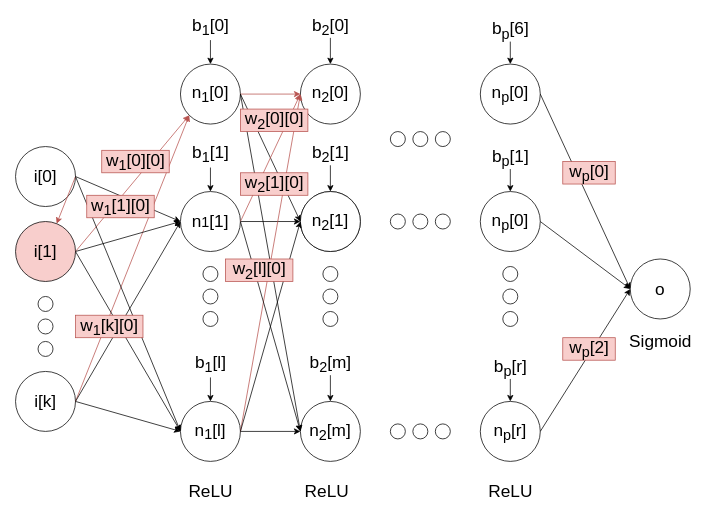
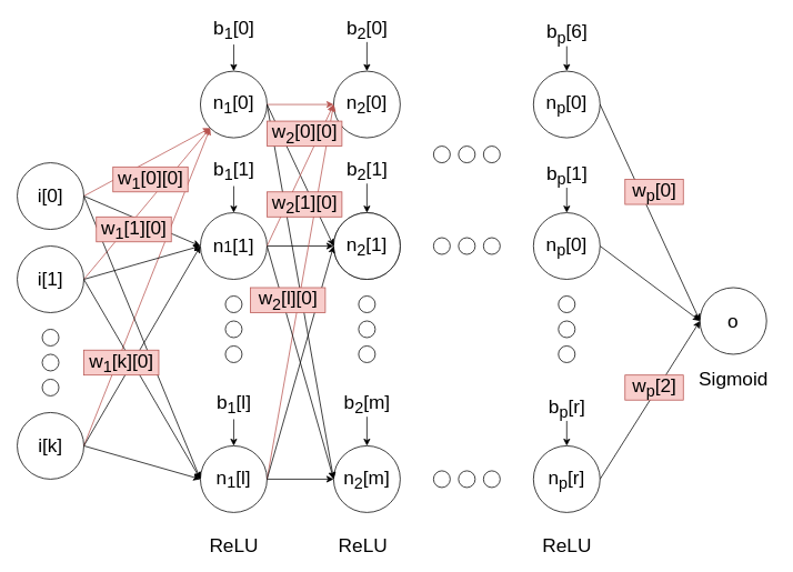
  <mxCell id="0" />
  <mxCell id="1" parent="0" />
  <mxCell id="2" value="&lt;span style=&quot;font-size: 23px&quot;&gt;i[0]&lt;/span&gt;" style="ellipse;whiteSpace=wrap;html=1;aspect=fixed;" vertex="1" parent="1"><mxGeometry x="20" y="195" width="80" height="80" as="geometry" /></mxCell>
- <mxCell id="3" value="&lt;span style=&quot;font-size: 23px&quot;&gt;i[1]&lt;/span&gt;" style="ellipse;whiteSpace=wrap;html=1;aspect=fixed;fillColor=#f8cecc;" vertex="1" parent="1"><mxGeometry x="20" y="295" width="80" height="80" as="geometry" /></mxCell>
+ <mxCell id="3" value="&lt;span style=&quot;font-size: 23px&quot;&gt;i[1]&lt;/span&gt;" style="ellipse;whiteSpace=wrap;html=1;aspect=fixed;" vertex="1" parent="1"><mxGeometry x="20" y="295" width="80" height="80" as="geometry" /></mxCell>
  <mxCell id="4" value="&lt;span style=&quot;font-size: 23px&quot;&gt;i[k]&lt;/span&gt;" style="ellipse;whiteSpace=wrap;html=1;aspect=fixed;" vertex="1" parent="1"><mxGeometry x="20" y="495" width="80" height="80" as="geometry" /></mxCell>
  <mxCell id="5" value="&lt;font style=&quot;font-size: 23px&quot;&gt;n&lt;sub&gt;1&lt;/sub&gt;[0]&lt;/font&gt;" style="ellipse;whiteSpace=wrap;html=1;aspect=fixed;" vertex="1" parent="1"><mxGeometry x="240" y="85" width="80" height="80" as="geometry" /></mxCell>
  <mxCell id="6" value="" style="edgeStyle=orthogonalEdgeStyle;rounded=0;orthogonalLoop=1;jettySize=auto;html=1;" edge="1" parent="1" source="7" target="8"><mxGeometry relative="1" as="geometry" /></mxCell>
  <mxCell id="7" value="&lt;font style=&quot;font-size: 23px&quot;&gt;n&lt;/font&gt;&lt;font&gt;&lt;span style=&quot;font-size: 19.167px&quot;&gt;1&lt;/span&gt;&lt;span style=&quot;font-size: 23px&quot;&gt;[1]&lt;/span&gt;&lt;/font&gt;" style="ellipse;whiteSpace=wrap;html=1;aspect=fixed;" vertex="1" parent="1"><mxGeometry x="240" y="255" width="80" height="80" as="geometry" /></mxCell>
  <mxCell id="8" value="" style="ellipse;whiteSpace=wrap;html=1;aspect=fixed;" vertex="1" parent="1"><mxGeometry x="400" y="255" width="80" height="80" as="geometry" /></mxCell>
  <mxCell id="9" value="&lt;font style=&quot;font-size: 23px&quot;&gt;n&lt;/font&gt;&lt;font&gt;&lt;sub style=&quot;font-size: 19.167px&quot;&gt;1&lt;/sub&gt;&lt;font style=&quot;font-size: 23px&quot;&gt;[l]&lt;/font&gt;&lt;/font&gt;" style="ellipse;whiteSpace=wrap;html=1;aspect=fixed;" vertex="1" parent="1"><mxGeometry x="240" y="535" width="80" height="80" as="geometry" /></mxCell>
  <mxCell id="10" value="&lt;font style=&quot;font-size: 23px&quot;&gt;o&lt;/font&gt;" style="ellipse;whiteSpace=wrap;html=1;aspect=fixed;" vertex="1" parent="1"><mxGeometry x="840" y="345" width="80" height="80" as="geometry" /></mxCell>
- <mxCell id="11" value="" style="endArrow=classic;html=1;exitX=1;exitY=0.5;exitDx=0;exitDy=0;fillColor=#f8cecc;strokeColor=#b85450;" edge="1" parent="1" source="2" target="3"><mxGeometry width="50" height="50" relative="1" as="geometry"><mxPoint x="330" y="455" as="sourcePoint" /><mxPoint x="380" y="405" as="targetPoint" /></mxGeometry></mxCell>
+ <mxCell id="11" value="" style="endArrow=classic;html=1;exitX=1;exitY=0.5;exitDx=0;exitDy=0;entryX=0;entryY=1;entryDx=0;entryDy=0;fillColor=#f8cecc;strokeColor=#b85450;" edge="1" parent="1" source="2" target="5"><mxGeometry width="50" height="50" relative="1" as="geometry"><mxPoint x="330" y="455" as="sourcePoint" /><mxPoint x="380" y="405" as="targetPoint" /></mxGeometry></mxCell>
  <mxCell id="12" value="" style="endArrow=classic;html=1;exitX=1;exitY=0.5;exitDx=0;exitDy=0;entryX=0;entryY=1;entryDx=0;entryDy=0;fillColor=#f8cecc;strokeColor=#b85450;" edge="1" parent="1" source="3" target="5"><mxGeometry width="50" height="50" relative="1" as="geometry"><mxPoint x="330" y="455" as="sourcePoint" /><mxPoint x="380" y="405" as="targetPoint" /></mxGeometry></mxCell>
  <mxCell id="13" value="" style="endArrow=classic;html=1;entryX=0;entryY=1;entryDx=0;entryDy=0;exitX=1;exitY=0.5;exitDx=0;exitDy=0;fillColor=#f8cecc;strokeColor=#b85450;" edge="1" parent="1" source="4" target="5"><mxGeometry width="50" height="50" relative="1" as="geometry"><mxPoint x="330" y="455" as="sourcePoint" /><mxPoint x="380" y="405" as="targetPoint" /></mxGeometry></mxCell>
  <mxCell id="14" value="" style="ellipse;whiteSpace=wrap;html=1;aspect=fixed;" vertex="1" parent="1"><mxGeometry x="50" y="395" width="20" height="20" as="geometry" /></mxCell>
  <mxCell id="15" value="" style="ellipse;whiteSpace=wrap;html=1;aspect=fixed;" vertex="1" parent="1"><mxGeometry x="50" y="425" width="20" height="20" as="geometry" /></mxCell>
  <mxCell id="16" value="" style="ellipse;whiteSpace=wrap;html=1;aspect=fixed;" vertex="1" parent="1"><mxGeometry x="50" y="455" width="20" height="20" as="geometry" /></mxCell>
  <mxCell id="17" value="" style="ellipse;whiteSpace=wrap;html=1;aspect=fixed;" vertex="1" parent="1"><mxGeometry x="270" y="355" width="20" height="20" as="geometry" /></mxCell>
  <mxCell id="18" value="" style="ellipse;whiteSpace=wrap;html=1;aspect=fixed;" vertex="1" parent="1"><mxGeometry x="270" y="385" width="20" height="20" as="geometry" /></mxCell>
  <mxCell id="19" value="" style="ellipse;whiteSpace=wrap;html=1;aspect=fixed;" vertex="1" parent="1"><mxGeometry x="270" y="415" width="20" height="20" as="geometry" /></mxCell>
  <mxCell id="20" value="" style="endArrow=classic;html=1;entryX=0;entryY=0.5;entryDx=0;entryDy=0;exitX=1;exitY=0.5;exitDx=0;exitDy=0;" edge="1" parent="1" source="2" target="7"><mxGeometry width="50" height="50" relative="1" as="geometry"><mxPoint x="330" y="455" as="sourcePoint" /><mxPoint x="380" y="405" as="targetPoint" /></mxGeometry></mxCell>
  <mxCell id="21" value="" style="endArrow=classic;html=1;exitX=1;exitY=0.5;exitDx=0;exitDy=0;entryX=0;entryY=0.5;entryDx=0;entryDy=0;" edge="1" parent="1" source="3" target="7"><mxGeometry width="50" height="50" relative="1" as="geometry"><mxPoint x="330" y="455" as="sourcePoint" /><mxPoint x="380" y="405" as="targetPoint" /></mxGeometry></mxCell>
  <mxCell id="22" value="" style="endArrow=classic;html=1;exitX=1;exitY=0.5;exitDx=0;exitDy=0;entryX=0;entryY=0.5;entryDx=0;entryDy=0;" edge="1" parent="1" source="3" target="9"><mxGeometry width="50" height="50" relative="1" as="geometry"><mxPoint x="330" y="455" as="sourcePoint" /><mxPoint x="380" y="405" as="targetPoint" /></mxGeometry></mxCell>
  <mxCell id="23" value="" style="endArrow=classic;html=1;exitX=1;exitY=0.5;exitDx=0;exitDy=0;entryX=0;entryY=0.5;entryDx=0;entryDy=0;" edge="1" parent="1" source="2" target="9"><mxGeometry width="50" height="50" relative="1" as="geometry"><mxPoint x="330" y="455" as="sourcePoint" /><mxPoint x="380" y="405" as="targetPoint" /></mxGeometry></mxCell>
  <mxCell id="24" value="" style="endArrow=classic;html=1;exitX=1;exitY=0.5;exitDx=0;exitDy=0;entryX=0;entryY=0.5;entryDx=0;entryDy=0;" edge="1" parent="1" source="4" target="9"><mxGeometry width="50" height="50" relative="1" as="geometry"><mxPoint x="330" y="455" as="sourcePoint" /><mxPoint x="380" y="405" as="targetPoint" /></mxGeometry></mxCell>
  <mxCell id="25" value="&lt;font style=&quot;font-size: 23px&quot;&gt;n&lt;sub&gt;2&lt;/sub&gt;[0]&lt;/font&gt;" style="ellipse;whiteSpace=wrap;html=1;aspect=fixed;" vertex="1" parent="1"><mxGeometry x="400" y="85" width="80" height="80" as="geometry" /></mxCell>
  <mxCell id="26" value="&lt;span style=&quot;font-size: 23px&quot;&gt;n&lt;sub&gt;2&lt;/sub&gt;[1]&lt;/span&gt;" style="ellipse;whiteSpace=wrap;html=1;aspect=fixed;" vertex="1" parent="1"><mxGeometry x="400" y="255" width="80" height="80" as="geometry" /></mxCell>
  <mxCell id="27" value="&lt;span style=&quot;font-size: 23px&quot;&gt;n&lt;sub&gt;2&lt;/sub&gt;&lt;/span&gt;&lt;span style=&quot;font-size: 23px&quot;&gt;[m]&lt;/span&gt;" style="ellipse;whiteSpace=wrap;html=1;aspect=fixed;" vertex="1" parent="1"><mxGeometry x="400" y="535" width="80" height="80" as="geometry" /></mxCell>
  <mxCell id="28" value="" style="ellipse;whiteSpace=wrap;html=1;aspect=fixed;" vertex="1" parent="1"><mxGeometry x="430" y="355" width="20" height="20" as="geometry" /></mxCell>
  <mxCell id="29" value="" style="ellipse;whiteSpace=wrap;html=1;aspect=fixed;" vertex="1" parent="1"><mxGeometry x="430" y="385" width="20" height="20" as="geometry" /></mxCell>
  <mxCell id="30" value="" style="ellipse;whiteSpace=wrap;html=1;aspect=fixed;" vertex="1" parent="1"><mxGeometry x="430" y="415" width="20" height="20" as="geometry" /></mxCell>
  <mxCell id="31" value="&lt;span style=&quot;font-size: 23px&quot;&gt;n&lt;sub&gt;p&lt;/sub&gt;[0]&lt;/span&gt;" style="ellipse;whiteSpace=wrap;html=1;aspect=fixed;" vertex="1" parent="1"><mxGeometry x="640" y="85" width="80" height="80" as="geometry" /></mxCell>
  <mxCell id="32" value="&lt;span style=&quot;font-size: 23px&quot;&gt;n&lt;sub&gt;p&lt;/sub&gt;[0]&lt;/span&gt;" style="ellipse;whiteSpace=wrap;html=1;aspect=fixed;" vertex="1" parent="1"><mxGeometry x="640" y="255" width="80" height="80" as="geometry" /></mxCell>
  <mxCell id="33" value="&lt;span style=&quot;font-size: 23px&quot;&gt;n&lt;sub&gt;p&lt;/sub&gt;[r]&lt;/span&gt;" style="ellipse;whiteSpace=wrap;html=1;aspect=fixed;" vertex="1" parent="1"><mxGeometry x="640" y="535" width="80" height="80" as="geometry" /></mxCell>
  <mxCell id="34" value="" style="ellipse;whiteSpace=wrap;html=1;aspect=fixed;" vertex="1" parent="1"><mxGeometry x="670" y="355" width="20" height="20" as="geometry" /></mxCell>
  <mxCell id="35" value="" style="ellipse;whiteSpace=wrap;html=1;aspect=fixed;" vertex="1" parent="1"><mxGeometry x="670" y="385" width="20" height="20" as="geometry" /></mxCell>
  <mxCell id="36" value="" style="ellipse;whiteSpace=wrap;html=1;aspect=fixed;" vertex="1" parent="1"><mxGeometry x="670" y="415" width="20" height="20" as="geometry" /></mxCell>
  <mxCell id="37" value="" style="ellipse;whiteSpace=wrap;html=1;aspect=fixed;" vertex="1" parent="1"><mxGeometry x="550" y="285" width="20" height="20" as="geometry" /></mxCell>
  <mxCell id="38" value="" style="ellipse;whiteSpace=wrap;html=1;aspect=fixed;" vertex="1" parent="1"><mxGeometry x="520" y="285" width="20" height="20" as="geometry" /></mxCell>
  <mxCell id="39" value="" style="ellipse;whiteSpace=wrap;html=1;aspect=fixed;" vertex="1" parent="1"><mxGeometry x="580" y="285" width="20" height="20" as="geometry" /></mxCell>
  <mxCell id="40" value="" style="ellipse;whiteSpace=wrap;html=1;aspect=fixed;" vertex="1" parent="1"><mxGeometry x="550" y="175" width="20" height="20" as="geometry" /></mxCell>
  <mxCell id="41" value="" style="ellipse;whiteSpace=wrap;html=1;aspect=fixed;" vertex="1" parent="1"><mxGeometry x="520" y="175" width="20" height="20" as="geometry" /></mxCell>
  <mxCell id="42" value="" style="ellipse;whiteSpace=wrap;html=1;aspect=fixed;" vertex="1" parent="1"><mxGeometry x="580" y="175" width="20" height="20" as="geometry" /></mxCell>
  <mxCell id="43" value="" style="ellipse;whiteSpace=wrap;html=1;aspect=fixed;" vertex="1" parent="1"><mxGeometry x="550" y="565" width="20" height="20" as="geometry" /></mxCell>
  <mxCell id="44" value="" style="ellipse;whiteSpace=wrap;html=1;aspect=fixed;" vertex="1" parent="1"><mxGeometry x="520" y="565" width="20" height="20" as="geometry" /></mxCell>
  <mxCell id="45" value="" style="ellipse;whiteSpace=wrap;html=1;aspect=fixed;" vertex="1" parent="1"><mxGeometry x="580" y="565" width="20" height="20" as="geometry" /></mxCell>
  <mxCell id="46" value="" style="endArrow=classic;html=1;exitX=1;exitY=0.5;exitDx=0;exitDy=0;entryX=0;entryY=0.5;entryDx=0;entryDy=0;fillColor=#f8cecc;strokeColor=#b85450;" edge="1" parent="1" source="5" target="25"><mxGeometry width="50" height="50" relative="1" as="geometry"><mxPoint x="390" y="325" as="sourcePoint" /><mxPoint x="440" y="275" as="targetPoint" /></mxGeometry></mxCell>
  <mxCell id="47" value="" style="endArrow=classic;html=1;exitX=1;exitY=0.5;exitDx=0;exitDy=0;entryX=0;entryY=0.5;entryDx=0;entryDy=0;" edge="1" parent="1" source="5" target="26"><mxGeometry width="50" height="50" relative="1" as="geometry"><mxPoint x="390" y="325" as="sourcePoint" /><mxPoint x="440" y="275" as="targetPoint" /></mxGeometry></mxCell>
  <mxCell id="48" value="" style="endArrow=classic;html=1;exitX=1;exitY=0.5;exitDx=0;exitDy=0;entryX=0;entryY=0.5;entryDx=0;entryDy=0;fillColor=#f8cecc;strokeColor=#b85450;" edge="1" parent="1" source="7" target="25"><mxGeometry width="50" height="50" relative="1" as="geometry"><mxPoint x="330" y="195" as="sourcePoint" /><mxPoint x="410" y="305" as="targetPoint" /></mxGeometry></mxCell>
  <mxCell id="49" value="" style="endArrow=classic;html=1;exitX=1;exitY=0.5;exitDx=0;exitDy=0;entryX=0;entryY=0.5;entryDx=0;entryDy=0;" edge="1" parent="1" source="5" target="27"><mxGeometry width="50" height="50" relative="1" as="geometry"><mxPoint x="390" y="325" as="sourcePoint" /><mxPoint x="440" y="275" as="targetPoint" /></mxGeometry></mxCell>
  <mxCell id="50" value="" style="endArrow=classic;html=1;exitX=1;exitY=0.5;exitDx=0;exitDy=0;entryX=0;entryY=0.5;entryDx=0;entryDy=0;fillColor=#f8cecc;strokeColor=#b85450;" edge="1" parent="1" source="9" target="25"><mxGeometry width="50" height="50" relative="1" as="geometry"><mxPoint x="390" y="325" as="sourcePoint" /><mxPoint x="440" y="275" as="targetPoint" /></mxGeometry></mxCell>
  <mxCell id="51" value="" style="endArrow=classic;html=1;exitX=1;exitY=0.5;exitDx=0;exitDy=0;entryX=0;entryY=0.5;entryDx=0;entryDy=0;" edge="1" parent="1" source="7" target="27"><mxGeometry width="50" height="50" relative="1" as="geometry"><mxPoint x="390" y="325" as="sourcePoint" /><mxPoint x="440" y="275" as="targetPoint" /></mxGeometry></mxCell>
  <mxCell id="52" value="" style="endArrow=classic;html=1;exitX=1;exitY=0.5;exitDx=0;exitDy=0;entryX=0;entryY=0.5;entryDx=0;entryDy=0;" edge="1" parent="1" source="9" target="27"><mxGeometry width="50" height="50" relative="1" as="geometry"><mxPoint x="390" y="325" as="sourcePoint" /><mxPoint x="440" y="275" as="targetPoint" /></mxGeometry></mxCell>
  <mxCell id="53" value="" style="endArrow=classic;html=1;entryX=0;entryY=0.5;entryDx=0;entryDy=0;exitX=1;exitY=0.5;exitDx=0;exitDy=0;" edge="1" parent="1" source="4" target="7"><mxGeometry width="50" height="50" relative="1" as="geometry"><mxPoint x="390" y="325" as="sourcePoint" /><mxPoint x="440" y="275" as="targetPoint" /></mxGeometry></mxCell>
  <mxCell id="54" value="" style="endArrow=classic;html=1;exitX=1;exitY=0.5;exitDx=0;exitDy=0;entryX=0;entryY=0.5;entryDx=0;entryDy=0;" edge="1" parent="1" source="9" target="26"><mxGeometry width="50" height="50" relative="1" as="geometry"><mxPoint x="390" y="325" as="sourcePoint" /><mxPoint x="440" y="275" as="targetPoint" /></mxGeometry></mxCell>
  <mxCell id="55" value="" style="endArrow=classic;html=1;entryX=0;entryY=0.5;entryDx=0;entryDy=0;exitX=1;exitY=0.5;exitDx=0;exitDy=0;" edge="1" parent="1" source="31" target="10"><mxGeometry width="50" height="50" relative="1" as="geometry"><mxPoint x="390" y="325" as="sourcePoint" /><mxPoint x="440" y="275" as="targetPoint" /></mxGeometry></mxCell>
  <mxCell id="56" value="" style="endArrow=classic;html=1;entryX=0;entryY=0.5;entryDx=0;entryDy=0;exitX=1;exitY=0.5;exitDx=0;exitDy=0;" edge="1" parent="1" source="32" target="10"><mxGeometry width="50" height="50" relative="1" as="geometry"><mxPoint x="390" y="325" as="sourcePoint" /><mxPoint x="440" y="275" as="targetPoint" /></mxGeometry></mxCell>
  <mxCell id="57" value="" style="endArrow=classic;html=1;entryX=0;entryY=0.5;entryDx=0;entryDy=0;exitX=1;exitY=0.5;exitDx=0;exitDy=0;" edge="1" parent="1" source="33" target="10"><mxGeometry width="50" height="50" relative="1" as="geometry"><mxPoint x="390" y="325" as="sourcePoint" /><mxPoint x="440" y="275" as="targetPoint" /></mxGeometry></mxCell>
  <mxCell id="58" value="&lt;font style=&quot;font-size: 23px&quot;&gt;w&lt;sub&gt;1&lt;/sub&gt;[0][0]&lt;/font&gt;" style="text;html=1;align=center;verticalAlign=middle;resizable=0;points=[];autosize=1;fillColor=#f8cecc;strokeColor=#b85450;" vertex="1" parent="1"><mxGeometry x="135" y="200" width="90" height="30" as="geometry" /></mxCell>
  <mxCell id="59" value="&lt;font style=&quot;font-size: 23px&quot;&gt;w&lt;sub&gt;1&lt;/sub&gt;[1][0]&lt;/font&gt;" style="text;html=1;align=center;verticalAlign=middle;resizable=0;points=[];autosize=1;fillColor=#f8cecc;strokeColor=#b85450;" vertex="1" parent="1"><mxGeometry x="115" y="260" width="90" height="30" as="geometry" /></mxCell>
  <mxCell id="60" value="&lt;font style=&quot;font-size: 23px&quot;&gt;w&lt;sub&gt;1&lt;/sub&gt;[k][0]&lt;/font&gt;" style="text;html=1;align=center;verticalAlign=middle;resizable=0;points=[];autosize=1;fillColor=#f8cecc;strokeColor=#b85450;" vertex="1" parent="1"><mxGeometry x="100" y="420" width="90" height="30" as="geometry" /></mxCell>
  <mxCell id="61" value="&lt;font style=&quot;font-size: 23px&quot;&gt;w&lt;sub&gt;2&lt;/sub&gt;[0][0]&lt;/font&gt;" style="text;html=1;align=center;verticalAlign=middle;resizable=0;points=[];autosize=1;fillColor=#f8cecc;strokeColor=#b85450;" vertex="1" parent="1"><mxGeometry x="320" y="145" width="90" height="30" as="geometry" /></mxCell>
  <mxCell id="62" value="&lt;font style=&quot;font-size: 23px&quot;&gt;w&lt;sub&gt;2&lt;/sub&gt;[1][0]&lt;/font&gt;" style="text;html=1;align=center;verticalAlign=middle;resizable=0;points=[];autosize=1;fillColor=#f8cecc;strokeColor=#b85450;" vertex="1" parent="1"><mxGeometry x="320" y="230" width="90" height="30" as="geometry" /></mxCell>
  <mxCell id="63" value="&lt;font style=&quot;font-size: 23px&quot;&gt;w&lt;sub&gt;2&lt;/sub&gt;[l][0]&lt;/font&gt;" style="text;html=1;align=center;verticalAlign=middle;resizable=0;points=[];autosize=1;fillColor=#f8cecc;strokeColor=#b85450;" vertex="1" parent="1"><mxGeometry x="300" y="345" width="90" height="30" as="geometry" /></mxCell>
  <mxCell id="64" value="&lt;font style=&quot;font-size: 23px&quot;&gt;w&lt;sub&gt;p&lt;/sub&gt;[0]&lt;/font&gt;" style="text;html=1;align=center;verticalAlign=middle;resizable=0;points=[];autosize=1;fillColor=#f8cecc;strokeColor=#b85450;" vertex="1" parent="1"><mxGeometry x="750" y="215" width="70" height="30" as="geometry" /></mxCell>
  <mxCell id="65" value="&lt;font style=&quot;font-size: 23px&quot;&gt;w&lt;sub&gt;p&lt;/sub&gt;[2]&lt;/font&gt;" style="text;html=1;align=center;verticalAlign=middle;resizable=0;points=[];autosize=1;fillColor=#f8cecc;strokeColor=#b85450;" vertex="1" parent="1"><mxGeometry x="750" y="450" width="70" height="30" as="geometry" /></mxCell>
  <mxCell id="66" value="" style="endArrow=classic;html=1;entryX=0.5;entryY=0;entryDx=0;entryDy=0;" edge="1" parent="1" target="5"><mxGeometry width="50" height="50" relative="1" as="geometry"><mxPoint x="280" y="53" as="sourcePoint" /><mxPoint x="440" y="275" as="targetPoint" /></mxGeometry></mxCell>
  <mxCell id="67" value="&lt;font style=&quot;font-size: 23px&quot;&gt;b&lt;sub&gt;1&lt;/sub&gt;[0]&lt;/font&gt;" style="text;html=1;align=center;verticalAlign=middle;resizable=0;points=[];autosize=1;" vertex="1" parent="1"><mxGeometry x="250" y="20" width="60" height="30" as="geometry" /></mxCell>
  <mxCell id="68" value="" style="endArrow=classic;html=1;entryX=0.5;entryY=0;entryDx=0;entryDy=0;exitX=0.5;exitY=1;exitDx=0;exitDy=0;exitPerimeter=0;" edge="1" parent="1" source="69"><mxGeometry width="50" height="50" relative="1" as="geometry"><mxPoint x="440" y="65" as="sourcePoint" /><mxPoint x="440" y="85" as="targetPoint" /></mxGeometry></mxCell>
  <mxCell id="69" value="&lt;font style=&quot;font-size: 23px&quot;&gt;b&lt;sub&gt;2&lt;/sub&gt;[0]&lt;/font&gt;" style="text;html=1;align=center;verticalAlign=middle;resizable=0;points=[];autosize=1;" vertex="1" parent="1"><mxGeometry x="410" y="20" width="60" height="30" as="geometry" /></mxCell>
  <mxCell id="70" value="" style="endArrow=classic;html=1;entryX=0.5;entryY=0;entryDx=0;entryDy=0;" edge="1" parent="1" target="31"><mxGeometry width="50" height="50" relative="1" as="geometry"><mxPoint x="680" y="55" as="sourcePoint" /><mxPoint x="680" y="95" as="targetPoint" /></mxGeometry></mxCell>
  <mxCell id="71" value="&lt;font style=&quot;font-size: 23px&quot;&gt;b&lt;sub&gt;p&lt;/sub&gt;[6]&lt;/font&gt;" style="text;html=1;align=center;verticalAlign=middle;resizable=0;points=[];autosize=1;" vertex="1" parent="1"><mxGeometry x="650" y="25" width="60" height="30" as="geometry" /></mxCell>
  <mxCell id="72" value="" style="endArrow=classic;html=1;entryX=0.5;entryY=0;entryDx=0;entryDy=0;" edge="1" parent="1"><mxGeometry width="50" height="50" relative="1" as="geometry"><mxPoint x="280" y="223" as="sourcePoint" /><mxPoint x="280" y="255" as="targetPoint" /></mxGeometry></mxCell>
  <mxCell id="73" value="&lt;font style=&quot;font-size: 23px&quot;&gt;b&lt;sub&gt;1&lt;/sub&gt;[1]&lt;/font&gt;" style="text;html=1;align=center;verticalAlign=middle;resizable=0;points=[];autosize=1;" vertex="1" parent="1"><mxGeometry x="250" y="190" width="60" height="30" as="geometry" /></mxCell>
  <mxCell id="74" value="" style="endArrow=classic;html=1;entryX=0.5;entryY=0;entryDx=0;entryDy=0;" edge="1" parent="1"><mxGeometry width="50" height="50" relative="1" as="geometry"><mxPoint x="280" y="503" as="sourcePoint" /><mxPoint x="280" y="535" as="targetPoint" /></mxGeometry></mxCell>
  <mxCell id="75" value="&lt;font style=&quot;font-size: 23px&quot;&gt;b&lt;sub&gt;1&lt;/sub&gt;[l]&lt;/font&gt;" style="text;html=1;align=center;verticalAlign=middle;resizable=0;points=[];autosize=1;" vertex="1" parent="1"><mxGeometry x="250" y="470" width="60" height="30" as="geometry" /></mxCell>
  <mxCell id="76" value="" style="endArrow=classic;html=1;entryX=0.5;entryY=0;entryDx=0;entryDy=0;exitX=0.5;exitY=1;exitDx=0;exitDy=0;exitPerimeter=0;" edge="1" parent="1" source="77"><mxGeometry width="50" height="50" relative="1" as="geometry"><mxPoint x="440" y="235" as="sourcePoint" /><mxPoint x="440" y="255" as="targetPoint" /></mxGeometry></mxCell>
  <mxCell id="77" value="&lt;font style=&quot;font-size: 23px&quot;&gt;b&lt;sub&gt;2&lt;/sub&gt;[1]&lt;/font&gt;" style="text;html=1;align=center;verticalAlign=middle;resizable=0;points=[];autosize=1;" vertex="1" parent="1"><mxGeometry x="410" y="190" width="60" height="30" as="geometry" /></mxCell>
  <mxCell id="78" value="" style="endArrow=classic;html=1;entryX=0.5;entryY=0;entryDx=0;entryDy=0;exitX=0.5;exitY=1;exitDx=0;exitDy=0;exitPerimeter=0;" edge="1" parent="1" source="79"><mxGeometry width="50" height="50" relative="1" as="geometry"><mxPoint x="440" y="515" as="sourcePoint" /><mxPoint x="440" y="535" as="targetPoint" /></mxGeometry></mxCell>
  <mxCell id="79" value="&lt;font style=&quot;font-size: 23px&quot;&gt;b&lt;sub&gt;2&lt;/sub&gt;[m]&lt;/font&gt;" style="text;html=1;align=center;verticalAlign=middle;resizable=0;points=[];autosize=1;" vertex="1" parent="1"><mxGeometry x="405" y="470" width="70" height="30" as="geometry" /></mxCell>
  <mxCell id="80" value="" style="endArrow=classic;html=1;entryX=0.5;entryY=0;entryDx=0;entryDy=0;" edge="1" parent="1"><mxGeometry width="50" height="50" relative="1" as="geometry"><mxPoint x="680" y="225" as="sourcePoint" /><mxPoint x="680" y="255" as="targetPoint" /></mxGeometry></mxCell>
  <mxCell id="81" value="&lt;font style=&quot;font-size: 23px&quot;&gt;b&lt;sub&gt;p&lt;/sub&gt;[1]&lt;/font&gt;" style="text;html=1;align=center;verticalAlign=middle;resizable=0;points=[];autosize=1;" vertex="1" parent="1"><mxGeometry x="650" y="195" width="60" height="30" as="geometry" /></mxCell>
  <mxCell id="82" value="" style="endArrow=classic;html=1;entryX=0.5;entryY=0;entryDx=0;entryDy=0;" edge="1" parent="1"><mxGeometry width="50" height="50" relative="1" as="geometry"><mxPoint x="680" y="505" as="sourcePoint" /><mxPoint x="680" y="535" as="targetPoint" /></mxGeometry></mxCell>
  <mxCell id="83" value="&lt;font style=&quot;font-size: 23px&quot;&gt;b&lt;sub&gt;p&lt;/sub&gt;[r]&lt;/font&gt;" style="text;html=1;align=center;verticalAlign=middle;resizable=0;points=[];autosize=1;" vertex="1" parent="1"><mxGeometry x="650" y="475" width="60" height="30" as="geometry" /></mxCell>
  <mxCell id="84" value="&lt;font style=&quot;font-size: 23px&quot;&gt;ReLU&lt;/font&gt;" style="text;html=1;align=center;verticalAlign=middle;resizable=0;points=[];autosize=1;" vertex="1" parent="1"><mxGeometry x="245" y="645" width="70" height="20" as="geometry" /></mxCell>
  <mxCell id="85" value="&lt;font style=&quot;font-size: 23px&quot;&gt;ReLU&lt;/font&gt;" style="text;html=1;align=center;verticalAlign=middle;resizable=0;points=[];autosize=1;" vertex="1" parent="1"><mxGeometry x="400" y="645" width="70" height="20" as="geometry" /></mxCell>
  <mxCell id="86" value="&lt;font style=&quot;font-size: 23px&quot;&gt;ReLU&lt;/font&gt;" style="text;html=1;align=center;verticalAlign=middle;resizable=0;points=[];autosize=1;" vertex="1" parent="1"><mxGeometry x="645" y="645" width="70" height="20" as="geometry" /></mxCell>
  <mxCell id="87" value="&lt;font style=&quot;font-size: 23px&quot;&gt;Sigmoid&lt;/font&gt;" style="text;html=1;align=center;verticalAlign=middle;resizable=0;points=[];autosize=1;" vertex="1" parent="1"><mxGeometry x="830" y="445" width="100" height="20" as="geometry" /></mxCell>
